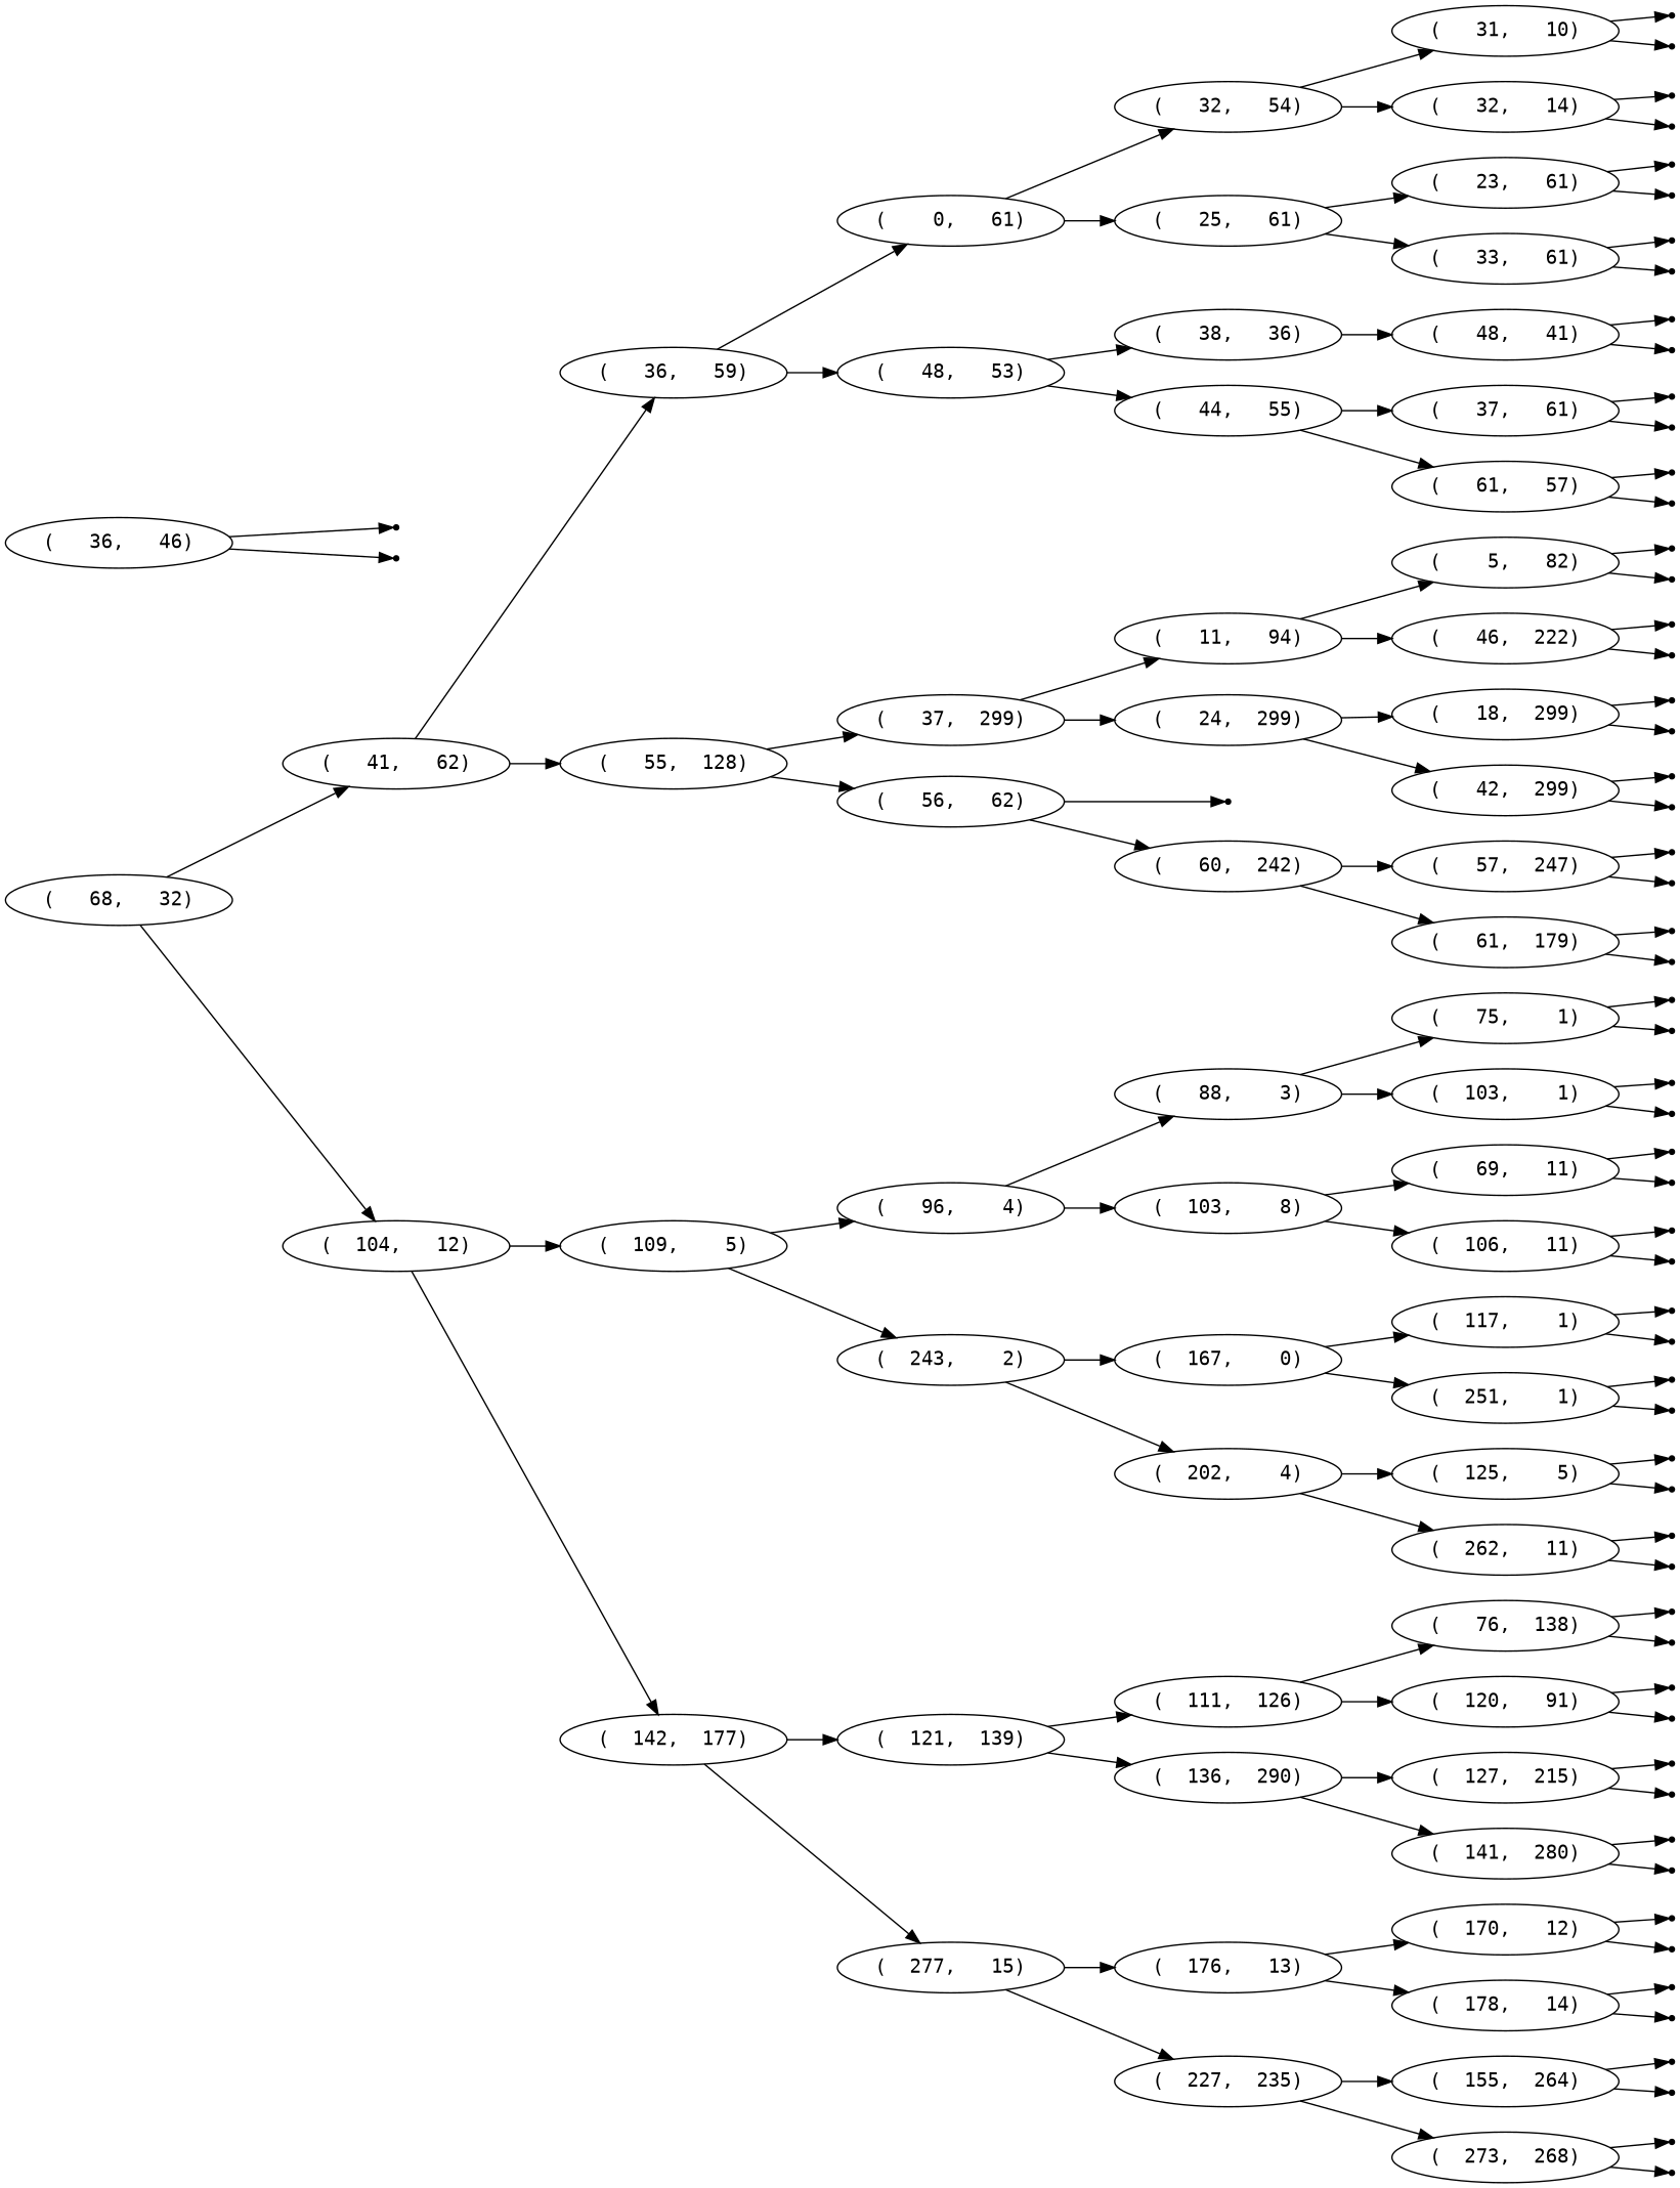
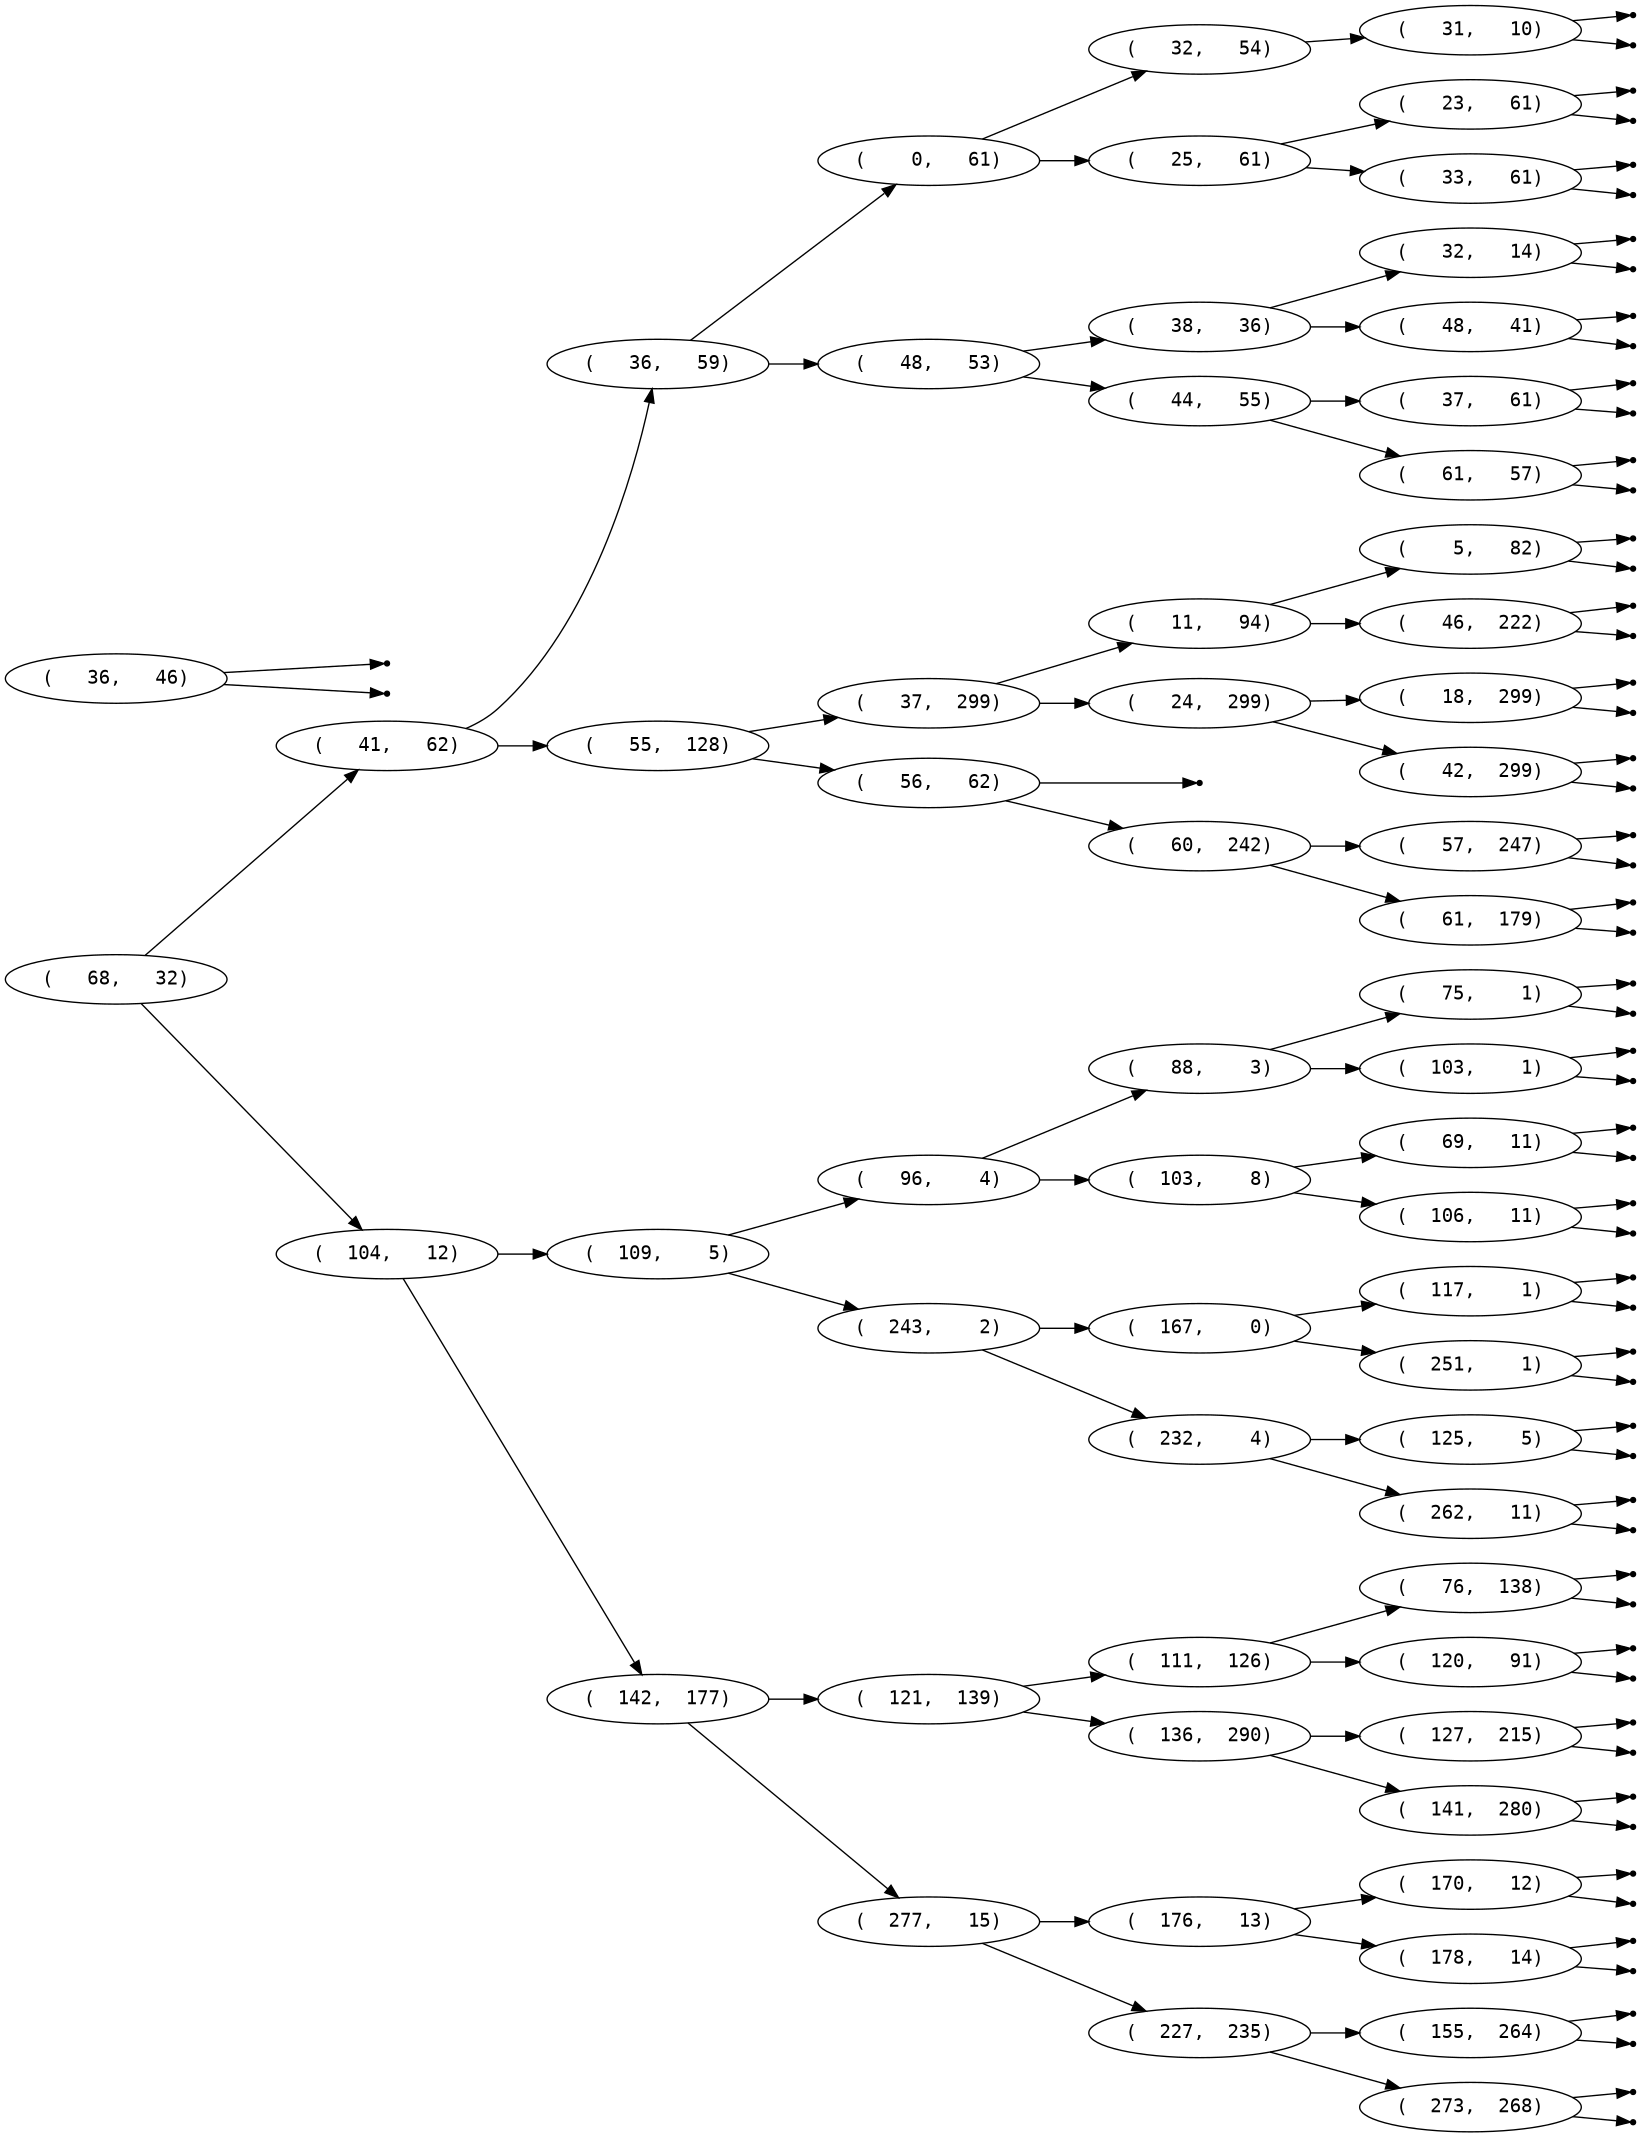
  digraph {
    fontname="DejaVu Sans Mono"
    rankdir=LR
    node [fontname="DejaVu Sans Mono" shape=point]
    edge [fontname="DejaVu Sans Mono"]
    n1 [label="(   68,   32)" shape=""]
    n2 [label="(   41,   62)" shape=""]
    n3 [label="(  104,   12)" shape=""]
    n4 [label="(   36,   59)" shape=""]
    n5 [label="(   55,  128)" shape=""]
    n6 [label="(  109,    5)" shape=""]
    n7 [label="(  142,  177)" shape=""]
    n8 [label="(    0,   61)" shape=""]
    n9 [label="(   48,   53)" shape=""]
    n10 [label="(   37,  299)" shape=""]
    n11 [label="(   56,   62)" shape=""]
    n12 [label="(   32,   54)" shape=""]
    n13 [label="(   25,   61)" shape=""]
    n14 [label="(   38,   36)" shape=""]
    n15 [label="(   44,   55)" shape=""]
    n16 [label="(   31,   10)" shape=""]
    n17 [label="(   32,   14)" shape=""]
    n18 [label="(   23,   61)" shape=""]
    n19 [label="(   33,   61)" shape=""]
    null1
    null2
    null3
    null4
    null5
    null6
    null7
    null8
    n28 [label="(   48,   41)" shape=""]
    n29 [label="(   37,   61)" shape=""]
    n30 [label="(   61,   57)" shape=""]
    n31 [label="(   36,   46)" shape=""]
    null9
    null10
    null11
    null12
    null13
    null14
    null15
    null16
    n40 [label="(   11,   94)" shape=""]
    n41 [label="(   24,  299)" shape=""]
    null25
    n43 [label="(   60,  242)" shape=""]
    n44 [label="(    5,   82)" shape=""]
    n45 [label="(   46,  222)" shape=""]
    n46 [label="(   18,  299)" shape=""]
    n47 [label="(   42,  299)" shape=""]
    null17
    null18
    null19
    null20
    null21
    null22
    null23
    null24
    n56 [label="(   57,  247)" shape=""]
    n57 [label="(   61,  179)" shape=""]
    null26
    null27
    null28
    null29
    n62 [label="(   96,    4)" shape=""]
    n63 [label="(  243,    2)" shape=""]
    n64 [label="(  121,  139)" shape=""]
    n65 [label="(  277,   15)" shape=""]
    n66 [label="(   88,    3)" shape=""]
    n67 [label="(  103,    8)" shape=""]
    n68 [label="(  167,    0)" shape=""]
-   n69 [label="(  202,    4)" shape=""]
+   n69 [label="(  232,    4)" shape=""]
    n70 [label="(   75,    1)" shape=""]
    n71 [label="(  103,    1)" shape=""]
    n72 [label="(   69,   11)" shape=""]
    n73 [label="(  106,   11)" shape=""]
    null30
    null31
    null32
    null33
    null34
    null35
    null36
    null37
    n82 [label="(  117,    1)" shape=""]
    n83 [label="(  251,    1)" shape=""]
    n84 [label="(  125,    5)" shape=""]
    n85 [label="(  262,   11)" shape=""]
    null38
    null39
    null40
    null41
    null42
    null43
    null44
    null45
    n94 [label="(  111,  126)" shape=""]
    n95 [label="(  136,  290)" shape=""]
    n96 [label="(  176,   13)" shape=""]
    n97 [label="(  227,  235)" shape=""]
    n98 [label="(   76,  138)" shape=""]
    n99 [label="(  120,   91)" shape=""]
    n100 [label="(  127,  215)" shape=""]
    n101 [label="(  141,  280)" shape=""]
    null46
    null47
    null48
    null49
    null50
    null51
    null52
    null53
    n110 [label="(  170,   12)" shape=""]
    n111 [label="(  178,   14)" shape=""]
    n112 [label="(  155,  264)" shape=""]
    n113 [label="(  273,  268)" shape=""]
    null54
    null55
    null56
    null57
    null58
    null59
    null60
    null61
    n1 -> n2
    n1 -> n3
    n2 -> n4
    n2 -> n5
    n3 -> n6
    n3 -> n7
    n4 -> n8
    n4 -> n9
    n5 -> n10
    n5 -> n11
    n6 -> n62
    n6 -> n63
    n7 -> n64
    n7 -> n65
    n8 -> n12
    n8 -> n13
    n9 -> n14
    n9 -> n15
    n10 -> n40
    n10 -> n41
    n11 -> null25
    n11 -> n43
    n12 -> n16
-   n12 -> n17
+   n14 -> n17
    n13 -> n18
    n13 -> n19
    n14 -> n28
    n15 -> n29
    n15 -> n30
    n16 -> null1
    n16 -> null2
    n17 -> null3
    n17 -> null4
    n18 -> null5
    n18 -> null6
    n19 -> null7
    n19 -> null8
    n28 -> null11
    n28 -> null12
    n29 -> null13
    n29 -> null14
    n30 -> null15
    n30 -> null16
    n31 -> null9
    n31 -> null10
    n40 -> n44
    n40 -> n45
    n41 -> n46
    n41 -> n47
    n43 -> n56
    n43 -> n57
    n44 -> null17
    n44 -> null18
    n45 -> null19
    n45 -> null20
    n46 -> null21
    n46 -> null22
    n47 -> null23
    n47 -> null24
    n56 -> null26
    n56 -> null27
    n57 -> null28
    n57 -> null29
    n62 -> n66
    n62 -> n67
    n63 -> n68
    n63 -> n69
    n64 -> n94
    n64 -> n95
    n65 -> n96
    n65 -> n97
    n66 -> n70
    n66 -> n71
    n67 -> n72
    n67 -> n73
    n68 -> n82
    n68 -> n83
    n69 -> n84
    n69 -> n85
    n70 -> null30
    n70 -> null31
    n71 -> null32
    n71 -> null33
    n72 -> null34
    n72 -> null35
    n73 -> null36
    n73 -> null37
    n82 -> null38
    n82 -> null39
    n83 -> null40
    n83 -> null41
    n84 -> null42
    n84 -> null43
    n85 -> null44
    n85 -> null45
    n94 -> n98
    n94 -> n99
    n95 -> n100
    n95 -> n101
    n96 -> n110
    n96 -> n111
    n97 -> n112
    n97 -> n113
    n98 -> null46
    n98 -> null47
    n99 -> null48
    n99 -> null49
    n100 -> null50
    n100 -> null51
    n101 -> null52
    n101 -> null53
    n110 -> null54
    n110 -> null55
    n111 -> null56
    n111 -> null57
    n112 -> null58
    n112 -> null59
    n113 -> null60
    n113 -> null61
  }
